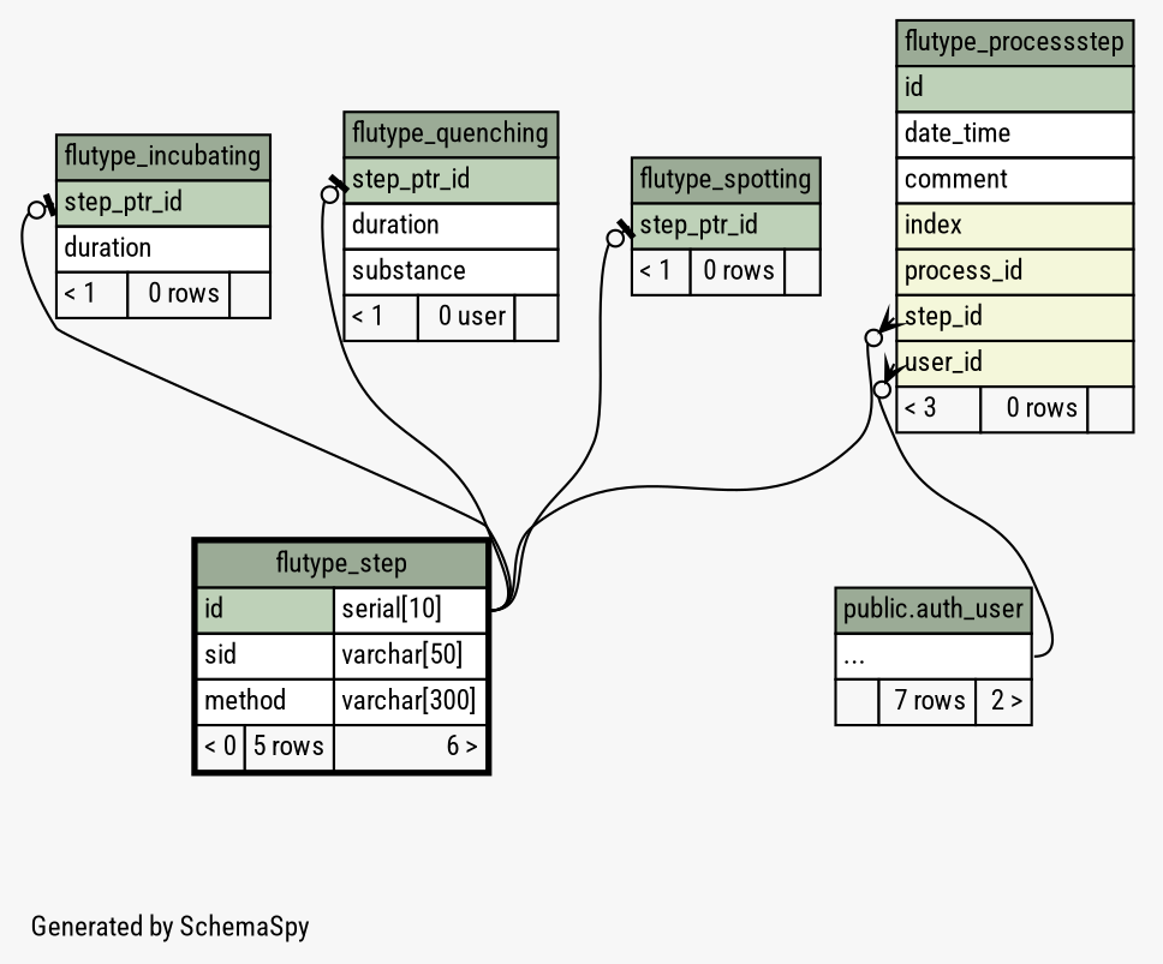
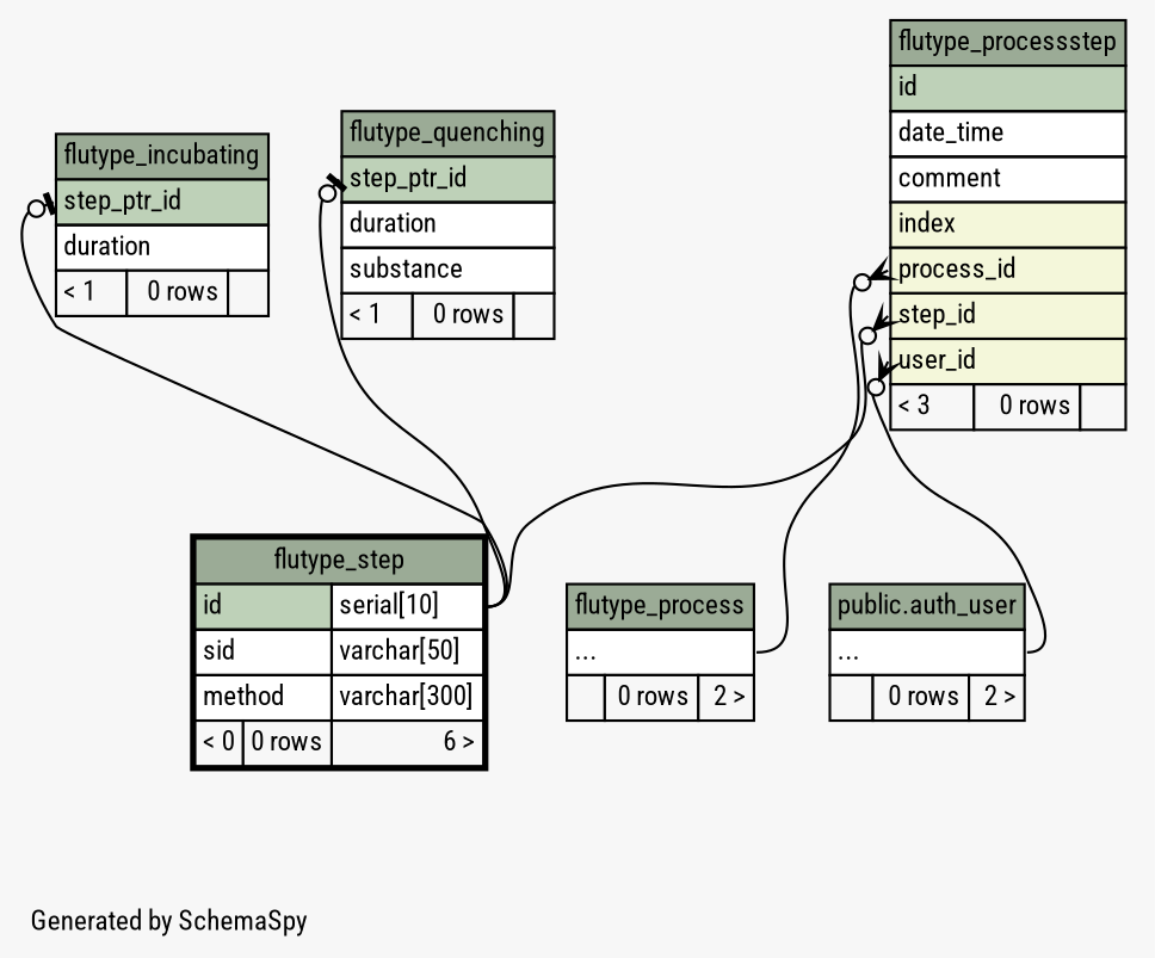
  digraph {
    bgcolor="#f7f7f7"
    fontname="Roboto Condensed"
    fontsize=11
    label="\nGenerated by SchemaSpy"
    labeljust=l
    nodesep=0.18
    rankdir=TB
    ranksep=0.46
    node [fontname="Roboto Condensed" fontsize=11 shape=plaintext]
    edge [arrowhead=none arrowsize=0.8 arrowtail=teeodot dir=back fontname="Roboto Condensed" headport="id.type:e" tailport="step_ptr_id:w"]
-   n1 [label=<     <TABLE BORDER="2" CELLBORDER="1" CELLSPACING="0" BGCOLOR="#ffffff">       <TR><TD COLSPAN="3" BGCOLOR="#9bab96" ALIGN="CENTER">flutype_step</TD></TR>       <TR><TD PORT="id" COLSPAN="2" BGCOLOR="#bed1b8" ALIGN="LEFT">id</TD><TD PORT="id.type" ALIGN="LEFT">serial[10]</TD></TR>       <TR><TD PORT="sid" COLSPAN="2" ALIGN="LEFT">sid</TD><TD PORT="sid.type" ALIGN="LEFT">varchar[50]</TD></TR>       <TR><TD PORT="method" COLSPAN="2" ALIGN="LEFT">method</TD><TD PORT="method.type" ALIGN="LEFT">varchar[300]</TD></TR>       <TR><TD ALIGN="LEFT" BGCOLOR="#f7f7f7">&lt; 0</TD><TD ALIGN="RIGHT" BGCOLOR="#f7f7f7">5 rows</TD><TD ALIGN="RIGHT" BGCOLOR="#f7f7f7">6 &gt;</TD></TR>     </TABLE>>]
+   n1 [label=<     <TABLE BORDER="2" CELLBORDER="1" CELLSPACING="0" BGCOLOR="#ffffff">       <TR><TD COLSPAN="3" BGCOLOR="#9bab96" ALIGN="CENTER">flutype_step</TD></TR>       <TR><TD PORT="id" COLSPAN="2" BGCOLOR="#bed1b8" ALIGN="LEFT">id</TD><TD PORT="id.type" ALIGN="LEFT">serial[10]</TD></TR>       <TR><TD PORT="sid" COLSPAN="2" ALIGN="LEFT">sid</TD><TD PORT="sid.type" ALIGN="LEFT">varchar[50]</TD></TR>       <TR><TD PORT="method" COLSPAN="2" ALIGN="LEFT">method</TD><TD PORT="method.type" ALIGN="LEFT">varchar[300]</TD></TR>       <TR><TD ALIGN="LEFT" BGCOLOR="#f7f7f7">&lt; 0</TD><TD ALIGN="RIGHT" BGCOLOR="#f7f7f7">0 rows</TD><TD ALIGN="RIGHT" BGCOLOR="#f7f7f7">6 &gt;</TD></TR>     </TABLE>>]
    n2 [label=<     <TABLE BORDER="0" CELLBORDER="1" CELLSPACING="0" BGCOLOR="#ffffff">       <TR><TD COLSPAN="3" BGCOLOR="#9bab96" ALIGN="CENTER">flutype_incubating</TD></TR>       <TR><TD PORT="step_ptr_id" COLSPAN="3" BGCOLOR="#bed1b8" ALIGN="LEFT">step_ptr_id</TD></TR>       <TR><TD PORT="duration" COLSPAN="3" ALIGN="LEFT">duration</TD></TR>       <TR><TD ALIGN="LEFT" BGCOLOR="#f7f7f7">&lt; 1</TD><TD ALIGN="RIGHT" BGCOLOR="#f7f7f7">0 rows</TD><TD ALIGN="RIGHT" BGCOLOR="#f7f7f7">  </TD></TR>     </TABLE>>]
    n3 [label=<     <TABLE BORDER="0" CELLBORDER="1" CELLSPACING="0" BGCOLOR="#ffffff">       <TR><TD COLSPAN="3" BGCOLOR="#9bab96" ALIGN="CENTER">flutype_processstep</TD></TR>       <TR><TD PORT="id" COLSPAN="3" BGCOLOR="#bed1b8" ALIGN="LEFT">id</TD></TR>       <TR><TD PORT="date_time" COLSPAN="3" ALIGN="LEFT">date_time</TD></TR>       <TR><TD PORT="comment" COLSPAN="3" ALIGN="LEFT">comment</TD></TR>       <TR><TD PORT="index" COLSPAN="3" BGCOLOR="#f4f7da" ALIGN="LEFT">index</TD></TR>       <TR><TD PORT="process_id" COLSPAN="3" BGCOLOR="#f4f7da" ALIGN="LEFT">process_id</TD></TR>       <TR><TD PORT="step_id" COLSPAN="3" BGCOLOR="#f4f7da" ALIGN="LEFT">step_id</TD></TR>       <TR><TD PORT="user_id" COLSPAN="3" BGCOLOR="#f4f7da" ALIGN="LEFT">user_id</TD></TR>       <TR><TD ALIGN="LEFT" BGCOLOR="#f7f7f7">&lt; 3</TD><TD ALIGN="RIGHT" BGCOLOR="#f7f7f7">0 rows</TD><TD ALIGN="RIGHT" BGCOLOR="#f7f7f7">  </TD></TR>     </TABLE>>]
-   n5 [label=<     <TABLE BORDER="0" CELLBORDER="1" CELLSPACING="0" BGCOLOR="#ffffff">       <TR><TD COLSPAN="3" BGCOLOR="#9bab96" ALIGN="CENTER">public.auth_user</TD></TR>       <TR><TD PORT="elipses" COLSPAN="3" ALIGN="LEFT">...</TD></TR>       <TR><TD ALIGN="LEFT" BGCOLOR="#f7f7f7">  </TD><TD ALIGN="RIGHT" BGCOLOR="#f7f7f7">7 rows</TD><TD ALIGN="RIGHT" BGCOLOR="#f7f7f7">2 &gt;</TD></TR>     </TABLE>>]
-   n6 [label=<     <TABLE BORDER="0" CELLBORDER="1" CELLSPACING="0" BGCOLOR="#ffffff">       <TR><TD COLSPAN="3" BGCOLOR="#9bab96" ALIGN="CENTER">flutype_quenching</TD></TR>       <TR><TD PORT="step_ptr_id" COLSPAN="3" BGCOLOR="#bed1b8" ALIGN="LEFT">step_ptr_id</TD></TR>       <TR><TD PORT="duration" COLSPAN="3" ALIGN="LEFT">duration</TD></TR>       <TR><TD PORT="substance" COLSPAN="3" ALIGN="LEFT">substance</TD></TR>       <TR><TD ALIGN="LEFT" BGCOLOR="#f7f7f7">&lt; 1</TD><TD ALIGN="RIGHT" BGCOLOR="#f7f7f7">0 user</TD><TD ALIGN="RIGHT" BGCOLOR="#f7f7f7">  </TD></TR>     </TABLE>>]
-   n7 [label=<     <TABLE BORDER="0" CELLBORDER="1" CELLSPACING="0" BGCOLOR="#ffffff">       <TR><TD COLSPAN="3" BGCOLOR="#9bab96" ALIGN="CENTER">flutype_spotting</TD></TR>       <TR><TD PORT="step_ptr_id" COLSPAN="3" BGCOLOR="#bed1b8" ALIGN="LEFT">step_ptr_id</TD></TR>       <TR><TD ALIGN="LEFT" BGCOLOR="#f7f7f7">&lt; 1</TD><TD ALIGN="RIGHT" BGCOLOR="#f7f7f7">0 rows</TD><TD ALIGN="RIGHT" BGCOLOR="#f7f7f7">  </TD></TR>     </TABLE>>]
+   n4 [label=<     <TABLE BORDER="0" CELLBORDER="1" CELLSPACING="0" BGCOLOR="#ffffff">       <TR><TD COLSPAN="3" BGCOLOR="#9bab96" ALIGN="CENTER">flutype_process</TD></TR>       <TR><TD PORT="elipses" COLSPAN="3" ALIGN="LEFT">...</TD></TR>       <TR><TD ALIGN="LEFT" BGCOLOR="#f7f7f7">  </TD><TD ALIGN="RIGHT" BGCOLOR="#f7f7f7">0 rows</TD><TD ALIGN="RIGHT" BGCOLOR="#f7f7f7">2 &gt;</TD></TR>     </TABLE>>]
+   n5 [label=<     <TABLE BORDER="0" CELLBORDER="1" CELLSPACING="0" BGCOLOR="#ffffff">       <TR><TD COLSPAN="3" BGCOLOR="#9bab96" ALIGN="CENTER">public.auth_user</TD></TR>       <TR><TD PORT="elipses" COLSPAN="3" ALIGN="LEFT">...</TD></TR>       <TR><TD ALIGN="LEFT" BGCOLOR="#f7f7f7">  </TD><TD ALIGN="RIGHT" BGCOLOR="#f7f7f7">0 rows</TD><TD ALIGN="RIGHT" BGCOLOR="#f7f7f7">2 &gt;</TD></TR>     </TABLE>>]
+   n6 [label=<     <TABLE BORDER="0" CELLBORDER="1" CELLSPACING="0" BGCOLOR="#ffffff">       <TR><TD COLSPAN="3" BGCOLOR="#9bab96" ALIGN="CENTER">flutype_quenching</TD></TR>       <TR><TD PORT="step_ptr_id" COLSPAN="3" BGCOLOR="#bed1b8" ALIGN="LEFT">step_ptr_id</TD></TR>       <TR><TD PORT="duration" COLSPAN="3" ALIGN="LEFT">duration</TD></TR>       <TR><TD PORT="substance" COLSPAN="3" ALIGN="LEFT">substance</TD></TR>       <TR><TD ALIGN="LEFT" BGCOLOR="#f7f7f7">&lt; 1</TD><TD ALIGN="RIGHT" BGCOLOR="#f7f7f7">0 rows</TD><TD ALIGN="RIGHT" BGCOLOR="#f7f7f7">  </TD></TR>     </TABLE>>]
    n2 -> n1
    n3 -> n1 [arrowtail=crowodot tailport="step_id:w"]
+   n3 -> n4 [arrowtail=crowodot headport="elipses:e" tailport="process_id:w"]
    n3 -> n5 [arrowtail=crowodot headport="elipses:e" tailport="user_id:w"]
    n6 -> n1
-   n7 -> n1
  }
